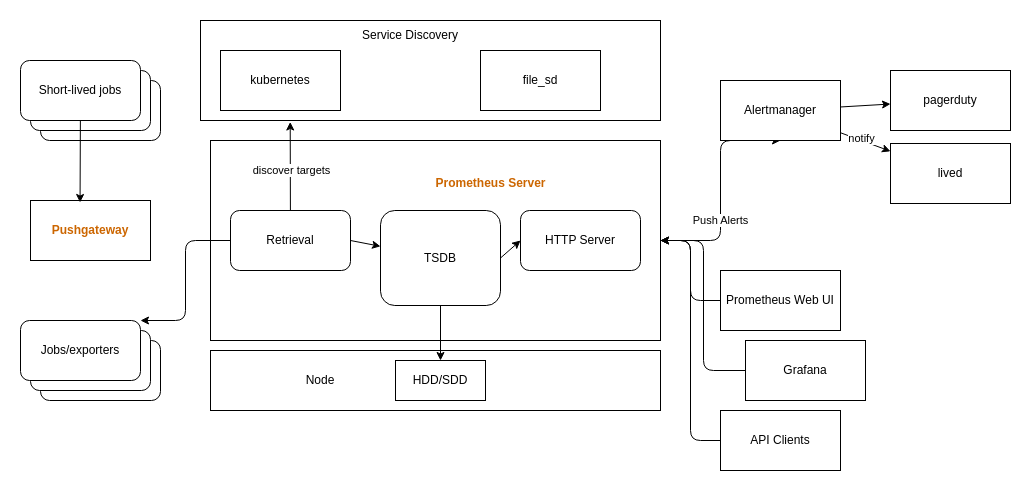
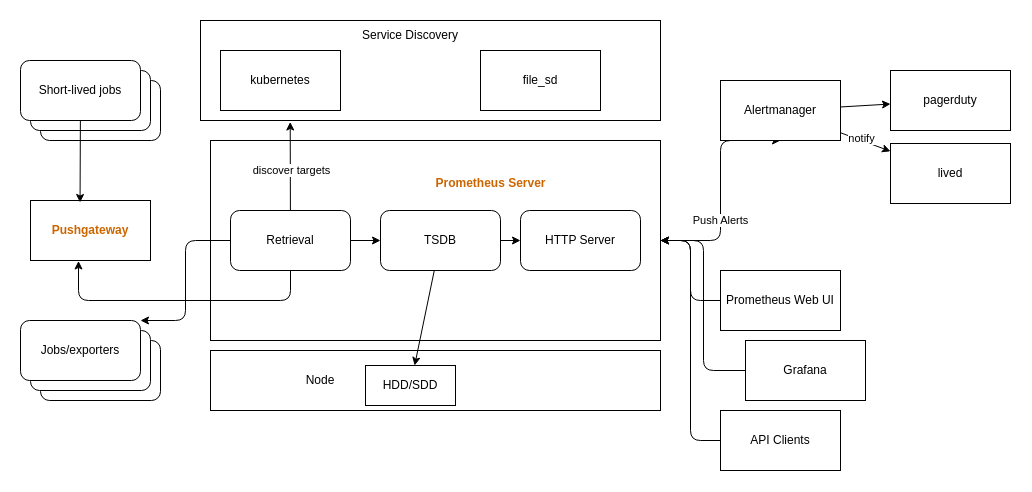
  <mxCell id="0" />
  <mxCell id="1" parent="0" />
  <mxCell id="2" value="" style="rounded=0;whiteSpace=wrap;html=1;" vertex="1" parent="1"><mxGeometry x="210" y="350" width="450" height="60" as="geometry" /></mxCell>
  <mxCell id="3" value="" style="rounded=0;whiteSpace=wrap;html=1;" vertex="1" parent="1"><mxGeometry x="200" y="20" width="460" height="100" as="geometry" /></mxCell>
  <mxCell id="4" style="edgeStyle=elbowEdgeStyle;html=1;entryX=0.5;entryY=1;entryDx=0;entryDy=0;elbow=vertical;" edge="1" parent="1" source="6" target="29"><mxGeometry relative="1" as="geometry" /></mxCell>
  <mxCell id="5" value="Push Alerts" style="edgeLabel;html=1;align=center;verticalAlign=middle;resizable=0;points=[];" vertex="1" connectable="0" parent="4"><mxGeometry x="-0.264" y="2" relative="1" as="geometry"><mxPoint x="1" as="offset" /></mxGeometry></mxCell>
  <mxCell id="6" value="" style="rounded=0;whiteSpace=wrap;html=1;" vertex="1" parent="1"><mxGeometry x="210" y="140" width="450" height="200" as="geometry" /></mxCell>
  <mxCell id="7" value="" style="rounded=1;whiteSpace=wrap;html=1;" vertex="1" parent="1"><mxGeometry x="40" y="80" width="120" height="60" as="geometry" /></mxCell>
  <mxCell id="8" value="" style="rounded=1;whiteSpace=wrap;html=1;" vertex="1" parent="1"><mxGeometry x="30" y="70" width="120" height="60" as="geometry" /></mxCell>
  <mxCell id="9" value="Short-lived jobs" style="rounded=1;whiteSpace=wrap;html=1;" vertex="1" parent="1"><mxGeometry x="20" y="60" width="120" height="60" as="geometry" /></mxCell>
  <mxCell id="10" value="&lt;font style=&quot;color: rgb(204, 102, 0);&quot;&gt;&lt;b style=&quot;&quot;&gt;Pushgateway&lt;/b&gt;&lt;/font&gt;" style="rounded=0;whiteSpace=wrap;html=1;fontColor=#CC6600;" vertex="1" parent="1"><mxGeometry x="30" y="200" width="120" height="60" as="geometry" /></mxCell>
  <mxCell id="11" value="" style="rounded=1;whiteSpace=wrap;html=1;" vertex="1" parent="1"><mxGeometry x="40" y="340" width="120" height="60" as="geometry" /></mxCell>
  <mxCell id="12" value="" style="rounded=1;whiteSpace=wrap;html=1;" vertex="1" parent="1"><mxGeometry x="30" y="330" width="120" height="60" as="geometry" /></mxCell>
  <mxCell id="13" value="Jobs/exporters" style="rounded=1;whiteSpace=wrap;html=1;" vertex="1" parent="1"><mxGeometry x="20" y="320" width="120" height="60" as="geometry" /></mxCell>
  <mxCell id="14" style="edgeStyle=none;html=1;exitX=1;exitY=0.5;exitDx=0;exitDy=0;" edge="1" parent="1" source="15" target="18"><mxGeometry relative="1" as="geometry" /></mxCell>
  <mxCell id="15" value="Retrieval" style="rounded=1;whiteSpace=wrap;html=1;" vertex="1" parent="1"><mxGeometry x="230" y="210" width="120" height="60" as="geometry" /></mxCell>
  <mxCell id="16" style="edgeStyle=none;html=1;exitX=1;exitY=0.5;exitDx=0;exitDy=0;entryX=0;entryY=0.5;entryDx=0;entryDy=0;" edge="1" parent="1" source="18" target="19"><mxGeometry relative="1" as="geometry" /></mxCell>
  <mxCell id="17" style="edgeStyle=none;html=1;" edge="1" parent="1" source="18" target="21"><mxGeometry relative="1" as="geometry" /></mxCell>
- <mxCell id="18" value="TSDB" style="rounded=1;whiteSpace=wrap;html=1;" vertex="1" parent="1"><mxGeometry x="380" y="210" width="120" height="95" as="geometry" /></mxCell>
+ <mxCell id="18" value="TSDB" style="rounded=1;whiteSpace=wrap;html=1;" vertex="1" parent="1"><mxGeometry x="380" y="210" width="120" height="60" as="geometry" /></mxCell>
  <mxCell id="19" value="HTTP Server" style="rounded=1;whiteSpace=wrap;html=1;" vertex="1" parent="1"><mxGeometry x="520" y="210" width="120" height="60" as="geometry" /></mxCell>
  <mxCell id="20" value="Prometheus Server" style="text;html=1;align=center;verticalAlign=middle;resizable=0;points=[];autosize=1;strokeColor=none;fillColor=none;fontColor=#CC6600;fontStyle=1" vertex="1" parent="1"><mxGeometry x="425" y="168" width="130" height="30" as="geometry" /></mxCell>
- <mxCell id="21" value="HDD/SDD" style="rounded=0;whiteSpace=wrap;html=1;" vertex="1" parent="1"><mxGeometry x="395" y="360" width="90" height="40" as="geometry" /></mxCell>
+ <mxCell id="21" value="HDD/SDD" style="rounded=0;whiteSpace=wrap;html=1;" vertex="1" parent="1"><mxGeometry x="365" y="365" width="90" height="40" as="geometry" /></mxCell>
  <mxCell id="22" value="Node" style="text;html=1;align=center;verticalAlign=middle;whiteSpace=wrap;rounded=0;" vertex="1" parent="1"><mxGeometry x="290" y="365" width="60" height="30" as="geometry" /></mxCell>
  <mxCell id="23" value="kubernetes" style="rounded=0;whiteSpace=wrap;html=1;" vertex="1" parent="1"><mxGeometry x="220" y="50" width="120" height="60" as="geometry" /></mxCell>
  <mxCell id="24" value="file_sd" style="rounded=0;whiteSpace=wrap;html=1;" vertex="1" parent="1"><mxGeometry x="480" y="50" width="120" height="60" as="geometry" /></mxCell>
  <mxCell id="25" value="Service Discovery" style="text;html=1;align=center;verticalAlign=middle;whiteSpace=wrap;rounded=0;" vertex="1" parent="1"><mxGeometry x="350" y="20" width="120" height="30" as="geometry" /></mxCell>
  <mxCell id="26" style="edgeStyle=none;html=1;" edge="1" parent="1" source="29" target="36"><mxGeometry relative="1" as="geometry" /></mxCell>
  <mxCell id="27" style="edgeStyle=none;html=1;" edge="1" parent="1" source="29" target="37"><mxGeometry relative="1" as="geometry" /></mxCell>
  <mxCell id="28" value="notify" style="edgeLabel;html=1;align=center;verticalAlign=middle;resizable=0;points=[];" vertex="1" connectable="0" parent="27"><mxGeometry x="-0.204" y="2" relative="1" as="geometry"><mxPoint as="offset" /></mxGeometry></mxCell>
  <mxCell id="29" value="Alertmanager" style="rounded=0;whiteSpace=wrap;html=1;" vertex="1" parent="1"><mxGeometry x="720" y="80" width="120" height="60" as="geometry" /></mxCell>
  <mxCell id="30" style="edgeStyle=elbowEdgeStyle;html=1;exitX=0;exitY=0.5;exitDx=0;exitDy=0;" edge="1" parent="1" source="31" target="6"><mxGeometry relative="1" as="geometry" /></mxCell>
  <mxCell id="31" value="Prometheus Web UI" style="rounded=0;whiteSpace=wrap;html=1;" vertex="1" parent="1"><mxGeometry x="720" y="270" width="120" height="60" as="geometry" /></mxCell>
  <mxCell id="32" style="edgeStyle=elbowEdgeStyle;html=1;entryX=1;entryY=0.5;entryDx=0;entryDy=0;" edge="1" parent="1" source="33" target="6"><mxGeometry relative="1" as="geometry" /></mxCell>
  <mxCell id="33" value="Grafana" style="rounded=0;whiteSpace=wrap;html=1;" vertex="1" parent="1"><mxGeometry x="745" y="340" width="120" height="60" as="geometry" /></mxCell>
  <mxCell id="34" style="edgeStyle=elbowEdgeStyle;html=1;entryX=1;entryY=0.5;entryDx=0;entryDy=0;" edge="1" parent="1" source="35" target="6"><mxGeometry relative="1" as="geometry" /></mxCell>
  <mxCell id="35" value="API Clients" style="rounded=0;whiteSpace=wrap;html=1;" vertex="1" parent="1"><mxGeometry x="720" y="410" width="120" height="60" as="geometry" /></mxCell>
  <mxCell id="36" value="pagerduty" style="rounded=0;whiteSpace=wrap;html=1;" vertex="1" parent="1"><mxGeometry x="890" y="70" width="120" height="60" as="geometry" /></mxCell>
  <mxCell id="37" value="lived" style="rounded=0;whiteSpace=wrap;html=1;" vertex="1" parent="1"><mxGeometry x="890" y="143" width="120" height="60" as="geometry" /></mxCell>
  <mxCell id="38" style="edgeStyle=none;html=1;entryX=0.413;entryY=0.033;entryDx=0;entryDy=0;entryPerimeter=0;" edge="1" parent="1" source="9" target="10"><mxGeometry relative="1" as="geometry" /></mxCell>
  <mxCell id="39" style="edgeStyle=elbowEdgeStyle;html=1;entryX=1;entryY=0;entryDx=0;entryDy=0;" edge="1" parent="1" source="15" target="13"><mxGeometry relative="1" as="geometry" /></mxCell>
+ <mxCell id="40" style="edgeStyle=elbowEdgeStyle;html=1;entryX=0.4;entryY=1.008;entryDx=0;entryDy=0;entryPerimeter=0;" edge="1" parent="1" source="15" target="10"><mxGeometry relative="1" as="geometry"><mxPoint x="200" y="290" as="sourcePoint" /><Array as="points"><mxPoint x="100" y="300" /></Array></mxGeometry></mxCell>
  <mxCell id="41" style="edgeStyle=none;html=1;entryX=0.195;entryY=1.015;entryDx=0;entryDy=0;entryPerimeter=0;" edge="1" parent="1" source="15" target="3"><mxGeometry relative="1" as="geometry" /></mxCell>
  <mxCell id="42" value="discover targets" style="edgeLabel;html=1;align=center;verticalAlign=middle;resizable=0;points=[];" vertex="1" connectable="0" parent="41"><mxGeometry x="-0.086" y="-1" relative="1" as="geometry"><mxPoint as="offset" /></mxGeometry></mxCell>
